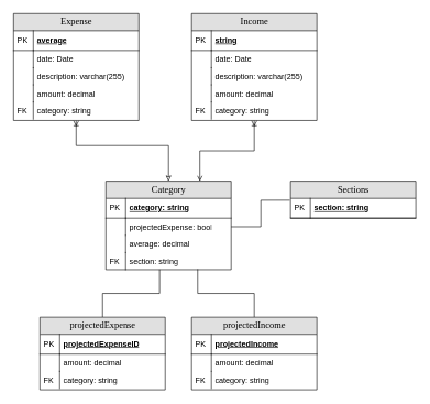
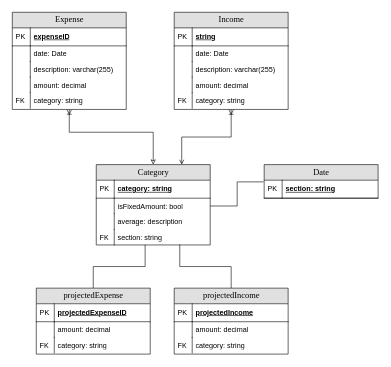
  <mxCell id="0" />
  <mxCell id="1" parent="0" />
  <mxCell id="2" style="edgeStyle=orthogonalEdgeStyle;rounded=0;orthogonalLoop=1;jettySize=auto;html=1;entryX=0.5;entryY=0;entryDx=0;entryDy=0;strokeColor=default;startArrow=ERoneToMany;startFill=0;endArrow=classic;endFill=0;" edge="1" parent="1" source="3" target="26"><mxGeometry relative="1" as="geometry"><Array as="points"><mxPoint x="115" y="220" /><mxPoint x="255" y="220" /></Array></mxGeometry></mxCell>
  <mxCell id="3" value="Expense" style="swimlane;html=1;fontStyle=0;childLayout=stackLayout;horizontal=1;startSize=26;fillColor=#e0e0e0;horizontalStack=0;resizeParent=1;resizeLast=0;collapsible=1;marginBottom=0;swimlaneFillColor=#ffffff;align=center;rounded=0;shadow=0;comic=0;labelBackgroundColor=none;strokeWidth=1;fontFamily=Verdana;fontSize=14" parent="1" vertex="1"><mxGeometry x="20" y="20" width="190" height="162" as="geometry" /></mxCell>
- <mxCell id="4" value="average" style="shape=partialRectangle;top=0;left=0;right=0;bottom=1;html=1;align=left;verticalAlign=middle;fillColor=none;spacingLeft=34;spacingRight=4;whiteSpace=wrap;overflow=hidden;rotatable=0;points=[[0,0.5],[1,0.5]];portConstraint=eastwest;dropTarget=0;fontStyle=5;" parent="3" vertex="1"><mxGeometry y="26" width="190" height="30" as="geometry" /></mxCell>
+ <mxCell id="4" value="expenseID" style="shape=partialRectangle;top=0;left=0;right=0;bottom=1;html=1;align=left;verticalAlign=middle;fillColor=none;spacingLeft=34;spacingRight=4;whiteSpace=wrap;overflow=hidden;rotatable=0;points=[[0,0.5],[1,0.5]];portConstraint=eastwest;dropTarget=0;fontStyle=5;" parent="3" vertex="1"><mxGeometry y="26" width="190" height="30" as="geometry" /></mxCell>
  <mxCell id="5" value="PK" style="shape=partialRectangle;top=0;left=0;bottom=0;html=1;fillColor=none;align=left;verticalAlign=middle;spacingLeft=4;spacingRight=4;whiteSpace=wrap;overflow=hidden;rotatable=0;points=[];portConstraint=eastwest;part=1;" parent="4" vertex="1" connectable="0"><mxGeometry width="30" height="30" as="geometry" /></mxCell>
  <mxCell id="6" value="date: Date" style="shape=partialRectangle;top=0;left=0;right=0;bottom=0;html=1;align=left;verticalAlign=top;fillColor=none;spacingLeft=34;spacingRight=4;whiteSpace=wrap;overflow=hidden;rotatable=0;points=[[0,0.5],[1,0.5]];portConstraint=eastwest;dropTarget=0;" parent="3" vertex="1"><mxGeometry y="56" width="190" height="26" as="geometry" /></mxCell>
  <mxCell id="7" value="" style="shape=partialRectangle;top=0;left=0;bottom=0;html=1;fillColor=none;align=left;verticalAlign=top;spacingLeft=4;spacingRight=4;whiteSpace=wrap;overflow=hidden;rotatable=0;points=[];portConstraint=eastwest;part=1;" parent="6" vertex="1" connectable="0"><mxGeometry width="30" height="26" as="geometry" /></mxCell>
  <mxCell id="8" value="description: varchar(255)" style="shape=partialRectangle;top=0;left=0;right=0;bottom=0;html=1;align=left;verticalAlign=top;fillColor=none;spacingLeft=34;spacingRight=4;whiteSpace=wrap;overflow=hidden;rotatable=0;points=[[0,0.5],[1,0.5]];portConstraint=eastwest;dropTarget=0;" parent="3" vertex="1"><mxGeometry y="82" width="190" height="26" as="geometry" /></mxCell>
  <mxCell id="9" value="" style="shape=partialRectangle;top=0;left=0;bottom=0;html=1;fillColor=none;align=left;verticalAlign=top;spacingLeft=4;spacingRight=4;whiteSpace=wrap;overflow=hidden;rotatable=0;points=[];portConstraint=eastwest;part=1;" parent="8" vertex="1" connectable="0"><mxGeometry width="30" height="26" as="geometry" /></mxCell>
  <mxCell id="10" value="amount: decimal" style="shape=partialRectangle;top=0;left=0;right=0;bottom=0;html=1;align=left;verticalAlign=top;fillColor=none;spacingLeft=34;spacingRight=4;whiteSpace=wrap;overflow=hidden;rotatable=0;points=[[0,0.5],[1,0.5]];portConstraint=eastwest;dropTarget=0;" parent="3" vertex="1"><mxGeometry y="108" width="190" height="26" as="geometry" /></mxCell>
  <mxCell id="11" value="" style="shape=partialRectangle;top=0;left=0;bottom=0;html=1;fillColor=none;align=left;verticalAlign=top;spacingLeft=4;spacingRight=4;whiteSpace=wrap;overflow=hidden;rotatable=0;points=[];portConstraint=eastwest;part=1;" parent="10" vertex="1" connectable="0"><mxGeometry width="30" height="26" as="geometry" /></mxCell>
  <mxCell id="12" value="category: string" style="shape=partialRectangle;top=0;left=0;right=0;bottom=0;html=1;align=left;verticalAlign=top;fillColor=none;spacingLeft=34;spacingRight=4;whiteSpace=wrap;overflow=hidden;rotatable=0;points=[[0,0.5],[1,0.5]];portConstraint=eastwest;dropTarget=0;" parent="3" vertex="1"><mxGeometry y="134" width="190" height="26" as="geometry" /></mxCell>
  <mxCell id="13" value="FK" style="shape=partialRectangle;top=0;left=0;bottom=0;html=1;fillColor=none;align=left;verticalAlign=top;spacingLeft=4;spacingRight=4;whiteSpace=wrap;overflow=hidden;rotatable=0;points=[];portConstraint=eastwest;part=1;" parent="12" vertex="1" connectable="0"><mxGeometry width="30" height="26" as="geometry" /></mxCell>
  <mxCell id="14" style="edgeStyle=orthogonalEdgeStyle;rounded=0;orthogonalLoop=1;jettySize=auto;html=1;entryX=0.75;entryY=0;entryDx=0;entryDy=0;strokeColor=default;startArrow=ERoneToMany;startFill=0;endArrow=open;endFill=0;" edge="1" parent="1" source="15" target="26"><mxGeometry relative="1" as="geometry" /></mxCell>
  <mxCell id="15" value="Income" style="swimlane;html=1;fontStyle=0;childLayout=stackLayout;horizontal=1;startSize=26;fillColor=#e0e0e0;horizontalStack=0;resizeParent=1;resizeLast=0;collapsible=1;marginBottom=0;swimlaneFillColor=#ffffff;align=center;rounded=0;shadow=0;comic=0;labelBackgroundColor=none;strokeWidth=1;fontFamily=Verdana;fontSize=14" vertex="1" parent="1"><mxGeometry x="290" y="20" width="190" height="162" as="geometry" /></mxCell>
  <mxCell id="16" value="string" style="shape=partialRectangle;top=0;left=0;right=0;bottom=1;html=1;align=left;verticalAlign=middle;fillColor=none;spacingLeft=34;spacingRight=4;whiteSpace=wrap;overflow=hidden;rotatable=0;points=[[0,0.5],[1,0.5]];portConstraint=eastwest;dropTarget=0;fontStyle=5;" vertex="1" parent="15"><mxGeometry y="26" width="190" height="30" as="geometry" /></mxCell>
  <mxCell id="17" value="PK" style="shape=partialRectangle;top=0;left=0;bottom=0;html=1;fillColor=none;align=left;verticalAlign=middle;spacingLeft=4;spacingRight=4;whiteSpace=wrap;overflow=hidden;rotatable=0;points=[];portConstraint=eastwest;part=1;" vertex="1" connectable="0" parent="16"><mxGeometry width="30" height="30" as="geometry" /></mxCell>
  <mxCell id="18" value="date: Date" style="shape=partialRectangle;top=0;left=0;right=0;bottom=0;html=1;align=left;verticalAlign=top;fillColor=none;spacingLeft=34;spacingRight=4;whiteSpace=wrap;overflow=hidden;rotatable=0;points=[[0,0.5],[1,0.5]];portConstraint=eastwest;dropTarget=0;" vertex="1" parent="15"><mxGeometry y="56" width="190" height="26" as="geometry" /></mxCell>
  <mxCell id="19" value="" style="shape=partialRectangle;top=0;left=0;bottom=0;html=1;fillColor=none;align=left;verticalAlign=top;spacingLeft=4;spacingRight=4;whiteSpace=wrap;overflow=hidden;rotatable=0;points=[];portConstraint=eastwest;part=1;" vertex="1" connectable="0" parent="18"><mxGeometry width="30" height="26" as="geometry" /></mxCell>
  <mxCell id="20" value="description: varchar(255)" style="shape=partialRectangle;top=0;left=0;right=0;bottom=0;html=1;align=left;verticalAlign=top;fillColor=none;spacingLeft=34;spacingRight=4;whiteSpace=wrap;overflow=hidden;rotatable=0;points=[[0,0.5],[1,0.5]];portConstraint=eastwest;dropTarget=0;" vertex="1" parent="15"><mxGeometry y="82" width="190" height="26" as="geometry" /></mxCell>
  <mxCell id="21" value="" style="shape=partialRectangle;top=0;left=0;bottom=0;html=1;fillColor=none;align=left;verticalAlign=top;spacingLeft=4;spacingRight=4;whiteSpace=wrap;overflow=hidden;rotatable=0;points=[];portConstraint=eastwest;part=1;" vertex="1" connectable="0" parent="20"><mxGeometry width="30" height="26" as="geometry" /></mxCell>
  <mxCell id="22" value="amount: decimal" style="shape=partialRectangle;top=0;left=0;right=0;bottom=0;html=1;align=left;verticalAlign=top;fillColor=none;spacingLeft=34;spacingRight=4;whiteSpace=wrap;overflow=hidden;rotatable=0;points=[[0,0.5],[1,0.5]];portConstraint=eastwest;dropTarget=0;" vertex="1" parent="15"><mxGeometry y="108" width="190" height="26" as="geometry" /></mxCell>
  <mxCell id="23" value="" style="shape=partialRectangle;top=0;left=0;bottom=0;html=1;fillColor=none;align=left;verticalAlign=top;spacingLeft=4;spacingRight=4;whiteSpace=wrap;overflow=hidden;rotatable=0;points=[];portConstraint=eastwest;part=1;" vertex="1" connectable="0" parent="22"><mxGeometry width="30" height="26" as="geometry" /></mxCell>
  <mxCell id="24" value="category: string" style="shape=partialRectangle;top=0;left=0;right=0;bottom=0;html=1;align=left;verticalAlign=top;fillColor=none;spacingLeft=34;spacingRight=4;whiteSpace=wrap;overflow=hidden;rotatable=0;points=[[0,0.5],[1,0.5]];portConstraint=eastwest;dropTarget=0;" vertex="1" parent="15"><mxGeometry y="134" width="190" height="26" as="geometry" /></mxCell>
  <mxCell id="25" value="&lt;div&gt;FK&lt;/div&gt;&lt;div&gt;&lt;br&gt;&lt;/div&gt;" style="shape=partialRectangle;top=0;left=0;bottom=0;html=1;fillColor=none;align=left;verticalAlign=top;spacingLeft=4;spacingRight=4;whiteSpace=wrap;overflow=hidden;rotatable=0;points=[];portConstraint=eastwest;part=1;" vertex="1" connectable="0" parent="24"><mxGeometry width="30" height="26" as="geometry" /></mxCell>
  <mxCell id="26" value="Category" style="swimlane;html=1;fontStyle=0;childLayout=stackLayout;horizontal=1;startSize=26;fillColor=#e0e0e0;horizontalStack=0;resizeParent=1;resizeLast=0;collapsible=1;marginBottom=0;swimlaneFillColor=#ffffff;align=center;rounded=0;shadow=0;comic=0;labelBackgroundColor=none;strokeWidth=1;fontFamily=Verdana;fontSize=14" vertex="1" parent="1"><mxGeometry x="160" y="274" width="190" height="134" as="geometry" /></mxCell>
  <mxCell id="27" value="category: string" style="shape=partialRectangle;top=0;left=0;right=0;bottom=1;html=1;align=left;verticalAlign=middle;fillColor=none;spacingLeft=34;spacingRight=4;whiteSpace=wrap;overflow=hidden;rotatable=0;points=[[0,0.5],[1,0.5]];portConstraint=eastwest;dropTarget=0;fontStyle=5;" vertex="1" parent="26"><mxGeometry y="26" width="190" height="30" as="geometry" /></mxCell>
  <mxCell id="28" value="PK" style="shape=partialRectangle;top=0;left=0;bottom=0;html=1;fillColor=none;align=left;verticalAlign=middle;spacingLeft=4;spacingRight=4;whiteSpace=wrap;overflow=hidden;rotatable=0;points=[];portConstraint=eastwest;part=1;" vertex="1" connectable="0" parent="27"><mxGeometry width="30" height="30" as="geometry" /></mxCell>
- <mxCell id="29" value="projectedExpense: bool" style="shape=partialRectangle;top=0;left=0;right=0;bottom=0;html=1;align=left;verticalAlign=top;fillColor=none;spacingLeft=34;spacingRight=4;whiteSpace=wrap;overflow=hidden;rotatable=0;points=[[0,0.5],[1,0.5]];portConstraint=eastwest;dropTarget=0;" vertex="1" parent="26"><mxGeometry y="56" width="190" height="26" as="geometry" /></mxCell>
+ <mxCell id="29" value="isFixedAmount: bool" style="shape=partialRectangle;top=0;left=0;right=0;bottom=0;html=1;align=left;verticalAlign=top;fillColor=none;spacingLeft=34;spacingRight=4;whiteSpace=wrap;overflow=hidden;rotatable=0;points=[[0,0.5],[1,0.5]];portConstraint=eastwest;dropTarget=0;" vertex="1" parent="26"><mxGeometry y="56" width="190" height="26" as="geometry" /></mxCell>
  <mxCell id="30" value="" style="shape=partialRectangle;top=0;left=0;bottom=0;html=1;fillColor=none;align=left;verticalAlign=top;spacingLeft=4;spacingRight=4;whiteSpace=wrap;overflow=hidden;rotatable=0;points=[];portConstraint=eastwest;part=1;" vertex="1" connectable="0" parent="29"><mxGeometry width="30" height="26" as="geometry" /></mxCell>
- <mxCell id="31" value="average: decimal" style="shape=partialRectangle;top=0;left=0;right=0;bottom=0;html=1;align=left;verticalAlign=top;fillColor=none;spacingLeft=34;spacingRight=4;whiteSpace=wrap;overflow=hidden;rotatable=0;points=[[0,0.5],[1,0.5]];portConstraint=eastwest;dropTarget=0;" vertex="1" parent="26"><mxGeometry y="82" width="190" height="26" as="geometry" /></mxCell>
+ <mxCell id="31" value="average: description" style="shape=partialRectangle;top=0;left=0;right=0;bottom=0;html=1;align=left;verticalAlign=top;fillColor=none;spacingLeft=34;spacingRight=4;whiteSpace=wrap;overflow=hidden;rotatable=0;points=[[0,0.5],[1,0.5]];portConstraint=eastwest;dropTarget=0;" vertex="1" parent="26"><mxGeometry y="82" width="190" height="26" as="geometry" /></mxCell>
  <mxCell id="32" value="" style="shape=partialRectangle;top=0;left=0;bottom=0;html=1;fillColor=none;align=left;verticalAlign=top;spacingLeft=4;spacingRight=4;whiteSpace=wrap;overflow=hidden;rotatable=0;points=[];portConstraint=eastwest;part=1;" vertex="1" connectable="0" parent="31"><mxGeometry width="30" height="26" as="geometry" /></mxCell>
  <mxCell id="33" value="section: string" style="shape=partialRectangle;top=0;left=0;right=0;bottom=0;html=1;align=left;verticalAlign=top;fillColor=none;spacingLeft=34;spacingRight=4;whiteSpace=wrap;overflow=hidden;rotatable=0;points=[[0,0.5],[1,0.5]];portConstraint=eastwest;dropTarget=0;" vertex="1" parent="26"><mxGeometry y="108" width="190" height="26" as="geometry" /></mxCell>
  <mxCell id="34" value="FK" style="shape=partialRectangle;top=0;left=0;bottom=0;html=1;fillColor=none;align=left;verticalAlign=top;spacingLeft=4;spacingRight=4;whiteSpace=wrap;overflow=hidden;rotatable=0;points=[];portConstraint=eastwest;part=1;" vertex="1" connectable="0" parent="33"><mxGeometry width="30" height="26" as="geometry" /></mxCell>
  <mxCell id="35" style="edgeStyle=orthogonalEdgeStyle;rounded=0;orthogonalLoop=1;jettySize=auto;html=1;strokeColor=default;startArrow=none;startFill=0;endArrow=none;endFill=0;entryX=0.429;entryY=0.989;entryDx=0;entryDy=0;entryPerimeter=0;" edge="1" parent="1" source="36" target="33"><mxGeometry relative="1" as="geometry"><mxPoint x="234" y="430" as="targetPoint" /></mxGeometry></mxCell>
  <mxCell id="36" value="projectedExpense" style="swimlane;html=1;fontStyle=0;childLayout=stackLayout;horizontal=1;startSize=26;fillColor=#e0e0e0;horizontalStack=0;resizeParent=1;resizeLast=0;collapsible=1;marginBottom=0;swimlaneFillColor=#ffffff;align=center;rounded=0;shadow=0;comic=0;labelBackgroundColor=none;strokeWidth=1;fontFamily=Verdana;fontSize=14" vertex="1" parent="1"><mxGeometry x="60" y="480" width="190" height="110" as="geometry" /></mxCell>
  <mxCell id="37" value="projectedExpenseID" style="shape=partialRectangle;top=0;left=0;right=0;bottom=1;html=1;align=left;verticalAlign=middle;fillColor=none;spacingLeft=34;spacingRight=4;whiteSpace=wrap;overflow=hidden;rotatable=0;points=[[0,0.5],[1,0.5]];portConstraint=eastwest;dropTarget=0;fontStyle=5;" vertex="1" parent="36"><mxGeometry y="26" width="190" height="30" as="geometry" /></mxCell>
  <mxCell id="38" value="PK" style="shape=partialRectangle;top=0;left=0;bottom=0;html=1;fillColor=none;align=left;verticalAlign=middle;spacingLeft=4;spacingRight=4;whiteSpace=wrap;overflow=hidden;rotatable=0;points=[];portConstraint=eastwest;part=1;" vertex="1" connectable="0" parent="37"><mxGeometry width="30" height="30" as="geometry" /></mxCell>
  <mxCell id="39" value="amount: decimal" style="shape=partialRectangle;top=0;left=0;right=0;bottom=0;html=1;align=left;verticalAlign=top;fillColor=none;spacingLeft=34;spacingRight=4;whiteSpace=wrap;overflow=hidden;rotatable=0;points=[[0,0.5],[1,0.5]];portConstraint=eastwest;dropTarget=0;" vertex="1" parent="36"><mxGeometry y="56" width="190" height="26" as="geometry" /></mxCell>
  <mxCell id="40" value="" style="shape=partialRectangle;top=0;left=0;bottom=0;html=1;fillColor=none;align=left;verticalAlign=top;spacingLeft=4;spacingRight=4;whiteSpace=wrap;overflow=hidden;rotatable=0;points=[];portConstraint=eastwest;part=1;" vertex="1" connectable="0" parent="39"><mxGeometry width="30" height="26" as="geometry" /></mxCell>
  <mxCell id="41" value="category: string" style="shape=partialRectangle;top=0;left=0;right=0;bottom=0;html=1;align=left;verticalAlign=top;fillColor=none;spacingLeft=34;spacingRight=4;whiteSpace=wrap;overflow=hidden;rotatable=0;points=[[0,0.5],[1,0.5]];portConstraint=eastwest;dropTarget=0;" vertex="1" parent="36"><mxGeometry y="82" width="190" height="26" as="geometry" /></mxCell>
  <mxCell id="42" value="FK" style="shape=partialRectangle;top=0;left=0;bottom=0;html=1;fillColor=none;align=left;verticalAlign=top;spacingLeft=4;spacingRight=4;whiteSpace=wrap;overflow=hidden;rotatable=0;points=[];portConstraint=eastwest;part=1;" vertex="1" connectable="0" parent="41"><mxGeometry width="30" height="26" as="geometry" /></mxCell>
  <mxCell id="43" style="edgeStyle=orthogonalEdgeStyle;rounded=0;orthogonalLoop=1;jettySize=auto;html=1;strokeColor=default;startArrow=none;startFill=0;endArrow=none;endFill=0;entryX=0.733;entryY=0.967;entryDx=0;entryDy=0;entryPerimeter=0;" edge="1" parent="1" source="44" target="33"><mxGeometry relative="1" as="geometry"><mxPoint x="300" y="430" as="targetPoint" /></mxGeometry></mxCell>
  <mxCell id="44" value="projectedIncome" style="swimlane;html=1;fontStyle=0;childLayout=stackLayout;horizontal=1;startSize=26;fillColor=#e0e0e0;horizontalStack=0;resizeParent=1;resizeLast=0;collapsible=1;marginBottom=0;swimlaneFillColor=#ffffff;align=center;rounded=0;shadow=0;comic=0;labelBackgroundColor=none;strokeWidth=1;fontFamily=Verdana;fontSize=14" vertex="1" parent="1"><mxGeometry x="290" y="480" width="190" height="110" as="geometry" /></mxCell>
  <mxCell id="45" value="projectedIncome" style="shape=partialRectangle;top=0;left=0;right=0;bottom=1;html=1;align=left;verticalAlign=middle;fillColor=none;spacingLeft=34;spacingRight=4;whiteSpace=wrap;overflow=hidden;rotatable=0;points=[[0,0.5],[1,0.5]];portConstraint=eastwest;dropTarget=0;fontStyle=5;" vertex="1" parent="44"><mxGeometry y="26" width="190" height="30" as="geometry" /></mxCell>
  <mxCell id="46" value="PK" style="shape=partialRectangle;top=0;left=0;bottom=0;html=1;fillColor=none;align=left;verticalAlign=middle;spacingLeft=4;spacingRight=4;whiteSpace=wrap;overflow=hidden;rotatable=0;points=[];portConstraint=eastwest;part=1;" vertex="1" connectable="0" parent="45"><mxGeometry width="30" height="30" as="geometry" /></mxCell>
  <mxCell id="47" value="amount: decimal" style="shape=partialRectangle;top=0;left=0;right=0;bottom=0;html=1;align=left;verticalAlign=top;fillColor=none;spacingLeft=34;spacingRight=4;whiteSpace=wrap;overflow=hidden;rotatable=0;points=[[0,0.5],[1,0.5]];portConstraint=eastwest;dropTarget=0;" vertex="1" parent="44"><mxGeometry y="56" width="190" height="26" as="geometry" /></mxCell>
  <mxCell id="48" value="" style="shape=partialRectangle;top=0;left=0;bottom=0;html=1;fillColor=none;align=left;verticalAlign=top;spacingLeft=4;spacingRight=4;whiteSpace=wrap;overflow=hidden;rotatable=0;points=[];portConstraint=eastwest;part=1;" vertex="1" connectable="0" parent="47"><mxGeometry width="30" height="26" as="geometry" /></mxCell>
  <mxCell id="49" value="category: string" style="shape=partialRectangle;top=0;left=0;right=0;bottom=0;html=1;align=left;verticalAlign=top;fillColor=none;spacingLeft=34;spacingRight=4;whiteSpace=wrap;overflow=hidden;rotatable=0;points=[[0,0.5],[1,0.5]];portConstraint=eastwest;dropTarget=0;" vertex="1" parent="44"><mxGeometry y="82" width="190" height="26" as="geometry" /></mxCell>
  <mxCell id="50" value="&lt;div&gt;FK&lt;/div&gt;&lt;div&gt;&lt;br&gt;&lt;/div&gt;" style="shape=partialRectangle;top=0;left=0;bottom=0;html=1;fillColor=none;align=left;verticalAlign=top;spacingLeft=4;spacingRight=4;whiteSpace=wrap;overflow=hidden;rotatable=0;points=[];portConstraint=eastwest;part=1;" vertex="1" connectable="0" parent="49"><mxGeometry width="30" height="26" as="geometry" /></mxCell>
- <mxCell id="51" value="Sections" style="swimlane;html=1;fontStyle=0;childLayout=stackLayout;horizontal=1;startSize=26;fillColor=#e0e0e0;horizontalStack=0;resizeParent=1;resizeLast=0;collapsible=1;marginBottom=0;swimlaneFillColor=#ffffff;align=center;rounded=0;shadow=0;comic=0;labelBackgroundColor=none;strokeWidth=1;fontFamily=Verdana;fontSize=14" vertex="1" parent="1"><mxGeometry x="440" y="274" width="190" height="56" as="geometry" /></mxCell>
+ <mxCell id="51" value="Date" style="swimlane;html=1;fontStyle=0;childLayout=stackLayout;horizontal=1;startSize=26;fillColor=#e0e0e0;horizontalStack=0;resizeParent=1;resizeLast=0;collapsible=1;marginBottom=0;swimlaneFillColor=#ffffff;align=center;rounded=0;shadow=0;comic=0;labelBackgroundColor=none;strokeWidth=1;fontFamily=Verdana;fontSize=14" vertex="1" parent="1"><mxGeometry x="440" y="274" width="190" height="56" as="geometry" /></mxCell>
  <mxCell id="52" value="section: string" style="shape=partialRectangle;top=0;left=0;right=0;bottom=1;html=1;align=left;verticalAlign=middle;fillColor=none;spacingLeft=34;spacingRight=4;whiteSpace=wrap;overflow=hidden;rotatable=0;points=[[0,0.5],[1,0.5]];portConstraint=eastwest;dropTarget=0;fontStyle=5;" vertex="1" parent="51"><mxGeometry y="26" width="190" height="30" as="geometry" /></mxCell>
  <mxCell id="53" value="PK" style="shape=partialRectangle;top=0;left=0;bottom=0;html=1;fillColor=none;align=left;verticalAlign=middle;spacingLeft=4;spacingRight=4;whiteSpace=wrap;overflow=hidden;rotatable=0;points=[];portConstraint=eastwest;part=1;" vertex="1" connectable="0" parent="52"><mxGeometry width="30" height="30" as="geometry" /></mxCell>
  <mxCell id="54" style="edgeStyle=orthogonalEdgeStyle;rounded=0;orthogonalLoop=1;jettySize=auto;html=1;entryX=-0.006;entryY=0.093;entryDx=0;entryDy=0;entryPerimeter=0;strokeColor=default;startArrow=none;startFill=0;endArrow=none;endFill=0;" edge="1" parent="1" source="29" target="52"><mxGeometry relative="1" as="geometry" /></mxCell>
